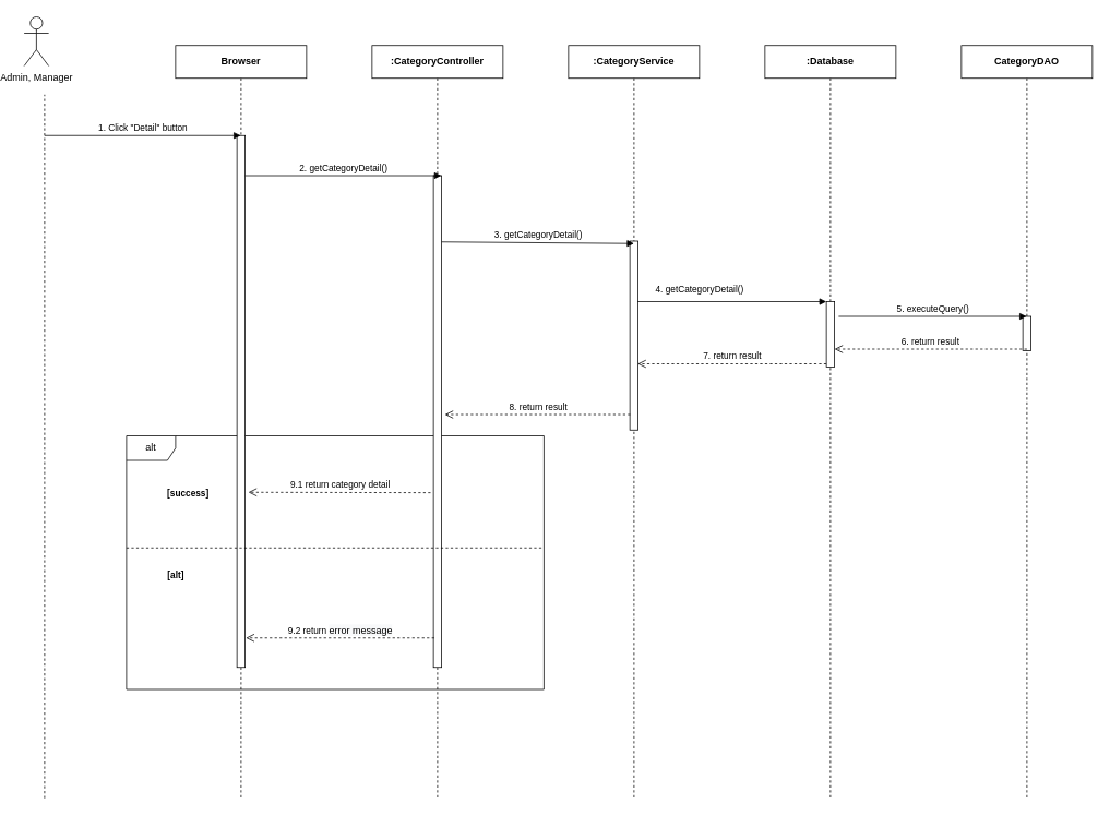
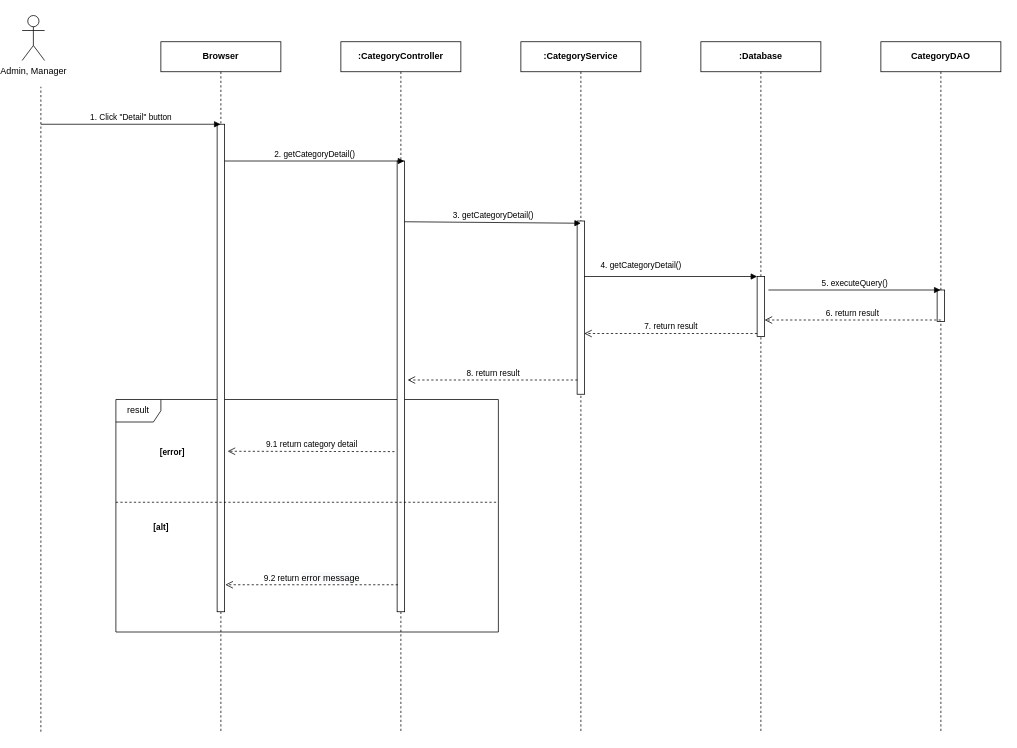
  <mxCell id="0" />
  <mxCell id="1" parent="0" />
- <mxCell id="2" value="alt" style="shape=umlFrame;whiteSpace=wrap;html=1;" parent="1" vertex="1"><mxGeometry x="145" y="532" width="510" height="310" as="geometry" /></mxCell>
+ <mxCell id="2" value="result" style="shape=umlFrame;whiteSpace=wrap;html=1;" parent="1" vertex="1"><mxGeometry x="145" y="532" width="510" height="310" as="geometry" /></mxCell>
  <mxCell id="3" value="&lt;b&gt;Browser&lt;/b&gt;" style="shape=umlLifeline;perimeter=lifelinePerimeter;whiteSpace=wrap;html=1;container=1;collapsible=0;recursiveResize=0;outlineConnect=0;" parent="1" vertex="1"><mxGeometry x="205" y="55" width="160" height="920" as="geometry" /></mxCell>
  <mxCell id="4" value="" style="html=1;points=[];perimeter=orthogonalPerimeter;" parent="3" vertex="1"><mxGeometry x="75" y="110" width="10" height="650" as="geometry" /></mxCell>
  <mxCell id="5" value="&lt;b&gt;:Database&lt;/b&gt;" style="shape=umlLifeline;perimeter=lifelinePerimeter;whiteSpace=wrap;html=1;container=1;collapsible=0;recursiveResize=0;outlineConnect=0;" parent="1" vertex="1"><mxGeometry x="925" y="55" width="160" height="920" as="geometry" /></mxCell>
  <mxCell id="6" value="" style="html=1;points=[];perimeter=orthogonalPerimeter;" parent="5" vertex="1"><mxGeometry x="75" y="313" width="10" height="80" as="geometry" /></mxCell>
  <mxCell id="7" value="&lt;b&gt;:CategoryService&lt;/b&gt;" style="shape=umlLifeline;perimeter=lifelinePerimeter;whiteSpace=wrap;html=1;container=1;collapsible=0;recursiveResize=0;outlineConnect=0;" parent="1" vertex="1"><mxGeometry x="685" y="55" width="160" height="920" as="geometry" /></mxCell>
  <mxCell id="8" value="" style="html=1;points=[];perimeter=orthogonalPerimeter;" parent="7" vertex="1"><mxGeometry x="75" y="239" width="10" height="231" as="geometry" /></mxCell>
  <mxCell id="9" value="&lt;b&gt;:CategoryController&lt;/b&gt;" style="shape=umlLifeline;perimeter=lifelinePerimeter;whiteSpace=wrap;html=1;container=1;collapsible=0;recursiveResize=0;outlineConnect=0;" parent="1" vertex="1"><mxGeometry x="445" y="55" width="160" height="920" as="geometry" /></mxCell>
  <mxCell id="10" value="" style="html=1;points=[];perimeter=orthogonalPerimeter;" parent="9" vertex="1"><mxGeometry x="75" y="159" width="10" height="601" as="geometry" /></mxCell>
  <mxCell id="11" value="1. Click &quot;Detail&quot; button" style="html=1;verticalAlign=bottom;endArrow=block;" parent="1" target="3" edge="1"><mxGeometry width="80" relative="1" as="geometry"><mxPoint x="45" y="165" as="sourcePoint" /><mxPoint x="125" y="165" as="targetPoint" /></mxGeometry></mxCell>
  <mxCell id="12" value="&lt;div style=&quot;text-align: center&quot;&gt;&lt;span style=&quot;text-align: left&quot;&gt;2. getCategoryDetail&lt;/span&gt;()&lt;/div&gt;" style="html=1;verticalAlign=bottom;endArrow=block;" parent="1" edge="1"><mxGeometry width="80" relative="1" as="geometry"><mxPoint x="290" y="214" as="sourcePoint" /><mxPoint x="529.5" y="214" as="targetPoint" /></mxGeometry></mxCell>
  <mxCell id="13" value="&lt;div style=&quot;text-align: center&quot;&gt;&lt;span style=&quot;text-align: left&quot;&gt;3. getCategoryDetail&lt;/span&gt;()&lt;/div&gt;" style="html=1;verticalAlign=bottom;endArrow=block;" parent="1" edge="1"><mxGeometry relative="1" as="geometry"><mxPoint x="530" y="295" as="sourcePoint" /><mxPoint x="765" y="297" as="targetPoint" /></mxGeometry></mxCell>
  <mxCell id="14" value="&lt;div style=&quot;text-align: center&quot;&gt;&lt;span style=&quot;text-align: left&quot;&gt;4. getCategoryDetail&lt;/span&gt;()&lt;/div&gt;" style="html=1;verticalAlign=bottom;endArrow=block;entryX=0;entryY=0;" parent="1" target="6" edge="1"><mxGeometry x="-0.345" y="6" relative="1" as="geometry"><mxPoint x="769.5" y="368" as="sourcePoint" /><mxPoint as="offset" /></mxGeometry></mxCell>
  <mxCell id="15" value="7. return result" style="html=1;verticalAlign=bottom;endArrow=open;dashed=1;endSize=8;exitX=0;exitY=0.95;" parent="1" source="6" edge="1"><mxGeometry relative="1" as="geometry"><mxPoint x="769.5" y="444" as="targetPoint" /></mxGeometry></mxCell>
  <mxCell id="16" value="&lt;b&gt;CategoryDAO&lt;/b&gt;" style="shape=umlLifeline;perimeter=lifelinePerimeter;whiteSpace=wrap;html=1;container=1;collapsible=0;recursiveResize=0;outlineConnect=0;" parent="1" vertex="1"><mxGeometry x="1165" y="55" width="160" height="920" as="geometry" /></mxCell>
  <mxCell id="17" value="" style="html=1;points=[];perimeter=orthogonalPerimeter;" parent="16" vertex="1"><mxGeometry x="75" y="331" width="10" height="42" as="geometry" /></mxCell>
  <mxCell id="18" value="5. executeQuery()" style="html=1;verticalAlign=bottom;endArrow=block;" parent="1" edge="1"><mxGeometry relative="1" as="geometry"><mxPoint x="1015" y="386" as="sourcePoint" /><mxPoint x="1244.5" y="386" as="targetPoint" /></mxGeometry></mxCell>
  <mxCell id="19" value="6. return result" style="html=1;verticalAlign=bottom;endArrow=open;dashed=1;endSize=8;" parent="1" target="6" edge="1"><mxGeometry relative="1" as="geometry"><mxPoint x="1045" y="426" as="targetPoint" /><mxPoint x="1245" y="426" as="sourcePoint" /></mxGeometry></mxCell>
  <mxCell id="20" value="8. return result" style="html=1;verticalAlign=bottom;endArrow=open;dashed=1;endSize=8;" parent="1" edge="1"><mxGeometry relative="1" as="geometry"><mxPoint x="534" y="506" as="targetPoint" /><mxPoint x="760.5" y="506" as="sourcePoint" /></mxGeometry></mxCell>
  <mxCell id="21" value="9.1 return category detail" style="html=1;verticalAlign=bottom;endArrow=open;dashed=1;endSize=8;" parent="1" edge="1"><mxGeometry relative="1" as="geometry"><mxPoint x="294" y="601" as="targetPoint" /><mxPoint x="516.5" y="601.5" as="sourcePoint" /></mxGeometry></mxCell>
- <mxCell id="22" value="&lt;span style=&quot;font-size: 11px ; background-color: rgb(255 , 255 , 255)&quot;&gt;&lt;b&gt;[success]&lt;/b&gt;&lt;/span&gt;" style="text;html=1;align=center;verticalAlign=middle;resizable=0;points=[];autosize=1;" parent="1" vertex="1"><mxGeometry x="185" y="592" width="70" height="20" as="geometry" /></mxCell>
+ <mxCell id="22" value="&lt;span style=&quot;font-size: 11px ; background-color: rgb(255 , 255 , 255)&quot;&gt;&lt;b&gt;[error]&lt;/b&gt;&lt;/span&gt;" style="text;html=1;align=center;verticalAlign=middle;resizable=0;points=[];autosize=1;" parent="1" vertex="1"><mxGeometry x="185" y="592" width="70" height="20" as="geometry" /></mxCell>
  <mxCell id="23" value="&lt;span style=&quot;font-size: 11px ; background-color: rgb(255 , 255 , 255)&quot;&gt;&lt;b&gt;[alt]&lt;/b&gt;&lt;/span&gt;" style="text;html=1;align=center;verticalAlign=middle;resizable=0;points=[];autosize=1;" parent="1" vertex="1"><mxGeometry x="185" y="692" width="40" height="20" as="geometry" /></mxCell>
  <mxCell id="24" value="9.2 return&amp;nbsp;&lt;span style=&quot;font-size: 12px ; background-color: rgb(248 , 249 , 250)&quot;&gt;error message&lt;/span&gt;" style="html=1;verticalAlign=bottom;endArrow=open;dashed=1;endSize=8;" parent="1" edge="1"><mxGeometry relative="1" as="geometry"><mxPoint x="521" y="779" as="sourcePoint" /><mxPoint x="291" y="779" as="targetPoint" /></mxGeometry></mxCell>
  <mxCell id="25" value="" style="endArrow=none;dashed=1;html=1;" parent="1" edge="1"><mxGeometry width="50" height="50" relative="1" as="geometry"><mxPoint x="145" y="669" as="sourcePoint" /><mxPoint x="655" y="669" as="targetPoint" /></mxGeometry></mxCell>
  <mxCell id="26" value="Admin, Manager" style="shape=umlActor;verticalLabelPosition=bottom;verticalAlign=top;html=1;outlineConnect=0;rounded=0;glass=0;sketch=0;fillColor=none;" vertex="1" parent="1"><mxGeometry x="20" y="20" width="30" height="60" as="geometry" /></mxCell>
  <mxCell id="27" value="" style="endArrow=none;dashed=1;html=1;" edge="1" parent="1"><mxGeometry width="50" height="50" relative="1" as="geometry"><mxPoint x="45" y="975" as="sourcePoint" /><mxPoint x="45" y="115" as="targetPoint" /></mxGeometry></mxCell>
